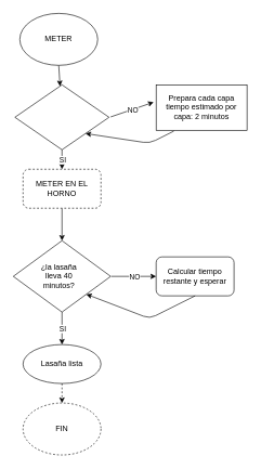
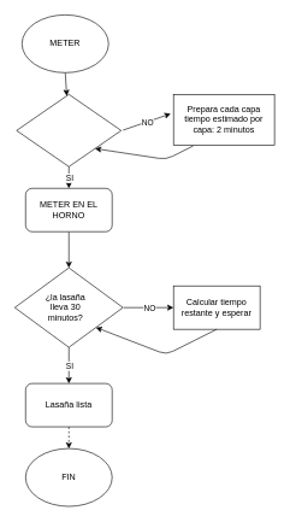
  <mxCell id="0" />
  <mxCell id="1" parent="0" />
  <mxCell id="2" style="edgeStyle=none;html=1;exitX=0.5;exitY=1;exitDx=0;exitDy=0;" edge="1" parent="1" source="3" target="4"><mxGeometry relative="1" as="geometry" /></mxCell>
  <mxCell id="3" value="METER" style="ellipse;whiteSpace=wrap;html=1;" vertex="1" parent="1"><mxGeometry x="30" y="20" width="120" height="80" as="geometry" /></mxCell>
  <mxCell id="4" value="" style="rhombus;whiteSpace=wrap;html=1;" vertex="1" parent="1"><mxGeometry x="22.5" y="130" width="145" height="100" as="geometry" /></mxCell>
  <mxCell id="5" value="Prepara cada capa&lt;br&gt;tiempo estimado por capa: 2 minutos" style="rounded=0;whiteSpace=wrap;html=1;" vertex="1" parent="1"><mxGeometry x="240" y="130" width="140" height="70" as="geometry" /></mxCell>
  <mxCell id="6" style="edgeStyle=none;html=1;exitX=0.5;exitY=1;exitDx=0;exitDy=0;entryX=0.5;entryY=0;entryDx=0;entryDy=0;" edge="1" parent="1" source="7" target="8"><mxGeometry relative="1" as="geometry" /></mxCell>
- <mxCell id="7" value="METER EN EL HORNO" style="rounded=1;whiteSpace=wrap;html=1;dashed=1;" vertex="1" parent="1"><mxGeometry x="35" y="260" width="120" height="60" as="geometry" /></mxCell>
+ <mxCell id="7" value="METER EN EL HORNO" style="rounded=1;whiteSpace=wrap;html=1;" vertex="1" parent="1"><mxGeometry x="35" y="260" width="120" height="60" as="geometry" /></mxCell>
  <mxCell id="8" value="" style="rhombus;whiteSpace=wrap;html=1;" vertex="1" parent="1"><mxGeometry x="20" y="370" width="150" height="110" as="geometry" /></mxCell>
- <mxCell id="9" value="¿la lasaña lleva 40 minutos?" style="text;html=1;strokeColor=none;fillColor=none;align=center;verticalAlign=middle;whiteSpace=wrap;rounded=0;" vertex="1" parent="1"><mxGeometry x="52.5" y="400" width="75" height="50" as="geometry" /></mxCell>
+ <mxCell id="9" value="¿la lasaña lleva 30 minutos?" style="text;html=1;strokeColor=none;fillColor=none;align=center;verticalAlign=middle;whiteSpace=wrap;rounded=0;" vertex="1" parent="1"><mxGeometry x="52.5" y="400" width="75" height="50" as="geometry" /></mxCell>
  <mxCell id="10" style="edgeStyle=none;html=1;exitX=0.5;exitY=1;exitDx=0;exitDy=0;dashed=1;" edge="1" parent="1" source="11" target="23"><mxGeometry relative="1" as="geometry" /></mxCell>
- <mxCell id="11" value="Lasaña lista" style="ellipse;whiteSpace=wrap;html=1;" vertex="1" parent="1"><mxGeometry x="35" y="530" width="120" height="60" as="geometry" /></mxCell>
- <mxCell id="12" value="Calcular tiempo restante y esperar" style="rounded=1;whiteSpace=wrap;html=1;" vertex="1" parent="1"><mxGeometry x="240" y="395" width="120" height="60" as="geometry" /></mxCell>
+ <mxCell id="11" value="Lasaña lista" style="rounded=1;whiteSpace=wrap;html=1;" vertex="1" parent="1"><mxGeometry x="35" y="530" width="120" height="60" as="geometry" /></mxCell>
+ <mxCell id="12" value="Calcular tiempo restante y esperar" style="whiteSpace=wrap;html=1;rounded=0;" vertex="1" parent="1"><mxGeometry x="240" y="395" width="120" height="60" as="geometry" /></mxCell>
  <mxCell id="13" value="" style="endArrow=classic;html=1;entryX=-0.028;entryY=0.383;entryDx=0;entryDy=0;entryPerimeter=0;" edge="1" parent="1" target="5"><mxGeometry relative="1" as="geometry"><mxPoint x="170" y="179.44" as="sourcePoint" /><mxPoint x="270" y="179.44" as="targetPoint" /></mxGeometry></mxCell>
  <mxCell id="14" value="NO" style="edgeLabel;resizable=0;html=1;align=center;verticalAlign=middle;" connectable="0" vertex="1" parent="13"><mxGeometry relative="1" as="geometry" /></mxCell>
  <mxCell id="15" value="" style="endArrow=classic;html=1;entryX=1;entryY=1;entryDx=0;entryDy=0;exitX=0.195;exitY=1.018;exitDx=0;exitDy=0;exitPerimeter=0;" edge="1" parent="1" source="5" target="4"><mxGeometry relative="1" as="geometry"><mxPoint x="180" y="189.44" as="sourcePoint" /><mxPoint x="246.08" y="166.81" as="targetPoint" /><Array as="points"><mxPoint x="230" y="220" /></Array></mxGeometry></mxCell>
  <mxCell id="16" value="" style="endArrow=classic;html=1;entryX=0.5;entryY=0;entryDx=0;entryDy=0;exitX=0.5;exitY=1;exitDx=0;exitDy=0;" edge="1" parent="1" source="4" target="7"><mxGeometry relative="1" as="geometry"><mxPoint x="277.3" y="211.26" as="sourcePoint" /><mxPoint x="141.25" y="215" as="targetPoint" /><Array as="points" /></mxGeometry></mxCell>
  <mxCell id="17" value="SI" style="edgeLabel;resizable=0;html=1;align=center;verticalAlign=middle;" connectable="0" vertex="1" parent="16"><mxGeometry relative="1" as="geometry" /></mxCell>
  <mxCell id="18" value="" style="endArrow=classic;html=1;entryX=0;entryY=0.5;entryDx=0;entryDy=0;" edge="1" parent="1" target="12"><mxGeometry relative="1" as="geometry"><mxPoint x="171" y="425" as="sourcePoint" /><mxPoint x="35" y="435" as="targetPoint" /><Array as="points" /></mxGeometry></mxCell>
  <mxCell id="19" value="NO" style="edgeLabel;resizable=0;html=1;align=center;verticalAlign=middle;" connectable="0" vertex="1" parent="18"><mxGeometry relative="1" as="geometry" /></mxCell>
  <mxCell id="20" value="" style="endArrow=classic;html=1;entryX=1;entryY=1;entryDx=0;entryDy=0;exitX=0.5;exitY=1;exitDx=0;exitDy=0;" edge="1" parent="1" source="12" target="8"><mxGeometry relative="1" as="geometry"><mxPoint x="181" y="435" as="sourcePoint" /><mxPoint x="250" y="435" as="targetPoint" /><Array as="points"><mxPoint x="230" y="490" /></Array></mxGeometry></mxCell>
  <mxCell id="21" value="" style="endArrow=classic;html=1;entryX=0.5;entryY=0;entryDx=0;entryDy=0;exitX=0.5;exitY=1;exitDx=0;exitDy=0;" edge="1" parent="1" source="8" target="11"><mxGeometry relative="1" as="geometry"><mxPoint x="181" y="435" as="sourcePoint" /><mxPoint x="250" y="435" as="targetPoint" /><Array as="points" /></mxGeometry></mxCell>
  <mxCell id="22" value="SI" style="edgeLabel;resizable=0;html=1;align=center;verticalAlign=middle;" connectable="0" vertex="1" parent="21"><mxGeometry relative="1" as="geometry" /></mxCell>
- <mxCell id="23" value="FIN" style="ellipse;whiteSpace=wrap;html=1;dashed=1;" vertex="1" parent="1"><mxGeometry x="35" y="620" width="120" height="80" as="geometry" /></mxCell>
+ <mxCell id="23" value="FIN" style="ellipse;whiteSpace=wrap;html=1;" vertex="1" parent="1"><mxGeometry x="35" y="620" width="120" height="80" as="geometry" /></mxCell>
